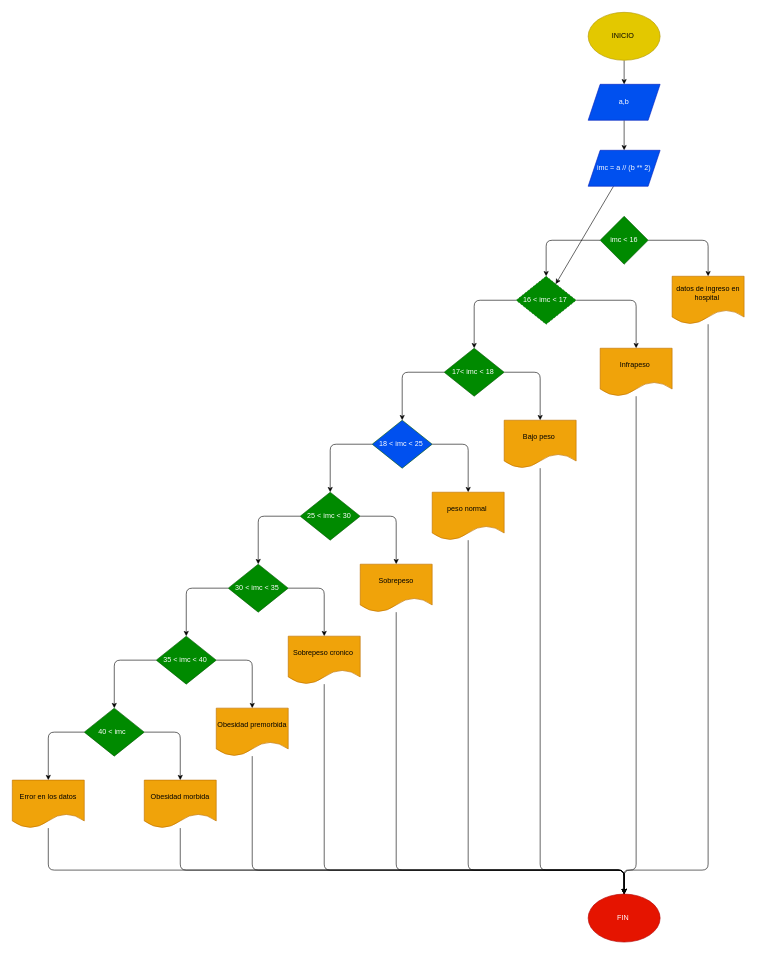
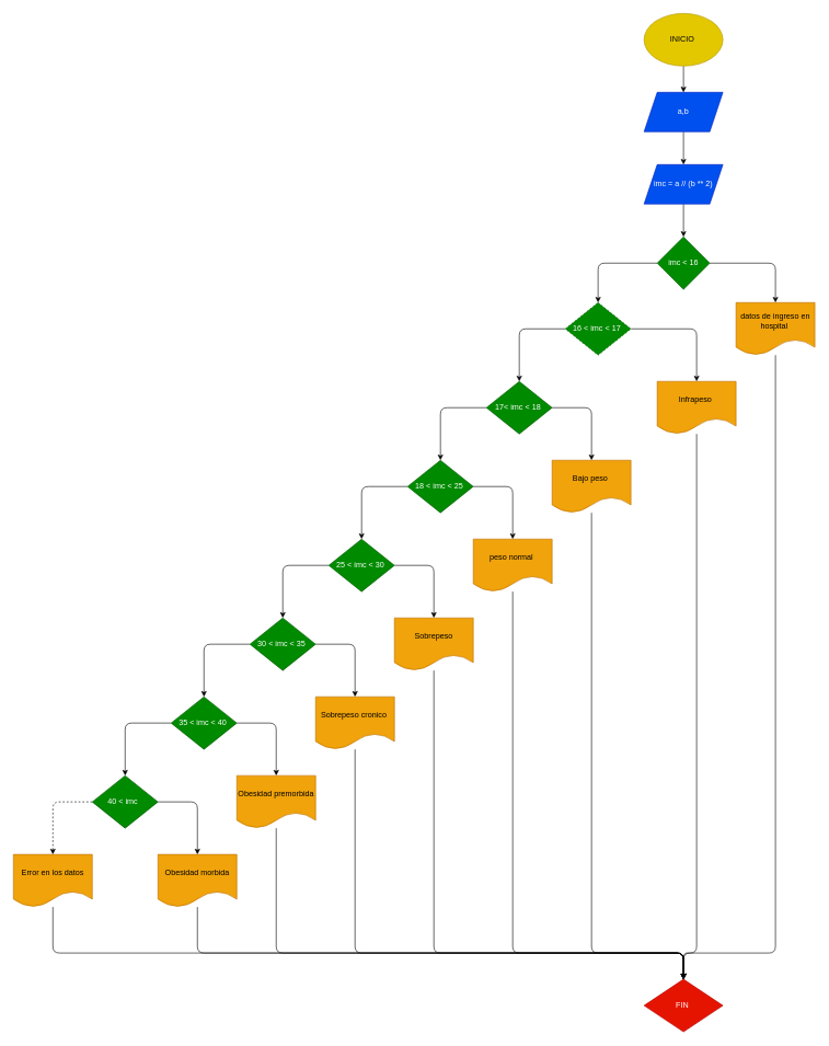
  <mxCell id="0" />
  <mxCell id="1" parent="0" />
  <mxCell id="2" value="" style="edgeStyle=none;html=1;" edge="1" parent="1" source="3" target="5"><mxGeometry relative="1" as="geometry" /></mxCell>
  <mxCell id="3" value="INICIO&amp;nbsp;" style="ellipse;whiteSpace=wrap;html=1;fillColor=#e3c800;fontColor=#000000;strokeColor=#B09500;" vertex="1" parent="1"><mxGeometry x="980" width="120" height="80" as="geometry" y="20" /></mxCell>
  <mxCell id="4" value="" style="edgeStyle=none;html=1;" edge="1" parent="1" source="5" target="7"><mxGeometry relative="1" as="geometry" /></mxCell>
  <mxCell id="5" value="a,b" style="shape=parallelogram;perimeter=parallelogramPerimeter;whiteSpace=wrap;html=1;fixedSize=1;fillColor=#0050ef;fontColor=#ffffff;strokeColor=#001DBC;" vertex="1" parent="1"><mxGeometry x="980" y="140" width="120" height="60" as="geometry" /></mxCell>
- <mxCell id="6" style="edgeStyle=none;html=1;" edge="1" parent="1" source="7" target="15"><mxGeometry relative="1" as="geometry" /></mxCell>
+ <mxCell id="6" style="edgeStyle=none;html=1;entryX=0.5;entryY=0;entryDx=0;entryDy=0;" edge="1" parent="1" source="7" target="10"><mxGeometry relative="1" as="geometry" /></mxCell>
  <mxCell id="7" value="imc = a // (b ** 2)" style="shape=parallelogram;perimeter=parallelogramPerimeter;whiteSpace=wrap;html=1;fixedSize=1;fillColor=#0050ef;fontColor=#ffffff;strokeColor=#001DBC;" vertex="1" parent="1"><mxGeometry x="980" y="250" width="120" height="60" as="geometry" /></mxCell>
  <mxCell id="8" value="" style="edgeStyle=none;html=1;" edge="1" parent="1" source="10" target="12"><mxGeometry relative="1" as="geometry"><Array as="points"><mxPoint x="1180" y="400" /></Array></mxGeometry></mxCell>
  <mxCell id="9" value="" style="edgeStyle=none;html=1;" edge="1" parent="1" source="10" target="15"><mxGeometry relative="1" as="geometry"><Array as="points"><mxPoint x="910" y="400" /></Array></mxGeometry></mxCell>
  <mxCell id="10" value="imc &amp;lt; 16" style="rhombus;whiteSpace=wrap;html=1;fillColor=#008a00;fontColor=#ffffff;strokeColor=#005700;" vertex="1" parent="1"><mxGeometry x="1000" y="360" width="80" height="80" as="geometry" /></mxCell>
  <mxCell id="11" style="edgeStyle=none;html=1;entryX=0.5;entryY=0;entryDx=0;entryDy=0;" edge="1" parent="1" source="12" target="50"><mxGeometry relative="1" as="geometry"><Array as="points"><mxPoint x="1180" y="1450" /><mxPoint x="1040" y="1450" /></Array></mxGeometry></mxCell>
  <mxCell id="12" value="datos de ingreso en hospital&amp;nbsp;" style="shape=document;whiteSpace=wrap;html=1;boundedLbl=1;fillColor=#f0a30a;fontColor=#000000;strokeColor=#BD7000;" vertex="1" parent="1"><mxGeometry x="1120" y="460" width="120" height="80" as="geometry" /></mxCell>
  <mxCell id="13" value="" style="edgeStyle=none;html=1;" edge="1" parent="1" source="15" target="17"><mxGeometry relative="1" as="geometry"><Array as="points"><mxPoint x="1060" y="500" /></Array></mxGeometry></mxCell>
  <mxCell id="14" value="" style="edgeStyle=none;html=1;" edge="1" parent="1" source="15" target="20"><mxGeometry relative="1" as="geometry"><Array as="points"><mxPoint x="790" y="500" /></Array></mxGeometry></mxCell>
  <mxCell id="15" value="16 &amp;lt; imc &amp;lt; 17&amp;nbsp;" style="rhombus;whiteSpace=wrap;html=1;fillColor=#008a00;fontColor=#ffffff;strokeColor=#005700;dashed=1;" vertex="1" parent="1"><mxGeometry x="860" y="460" width="100" height="80" as="geometry" /></mxCell>
  <mxCell id="16" style="edgeStyle=none;html=1;entryX=0.5;entryY=0;entryDx=0;entryDy=0;" edge="1" parent="1" source="17" target="50"><mxGeometry relative="1" as="geometry"><mxPoint x="1060" y="1450" as="targetPoint" /><Array as="points"><mxPoint x="1060" y="1450" /><mxPoint x="1040" y="1450" /></Array></mxGeometry></mxCell>
  <mxCell id="17" value="Infrapeso&amp;nbsp;" style="shape=document;whiteSpace=wrap;html=1;boundedLbl=1;fillColor=#f0a30a;fontColor=#000000;strokeColor=#BD7000;" vertex="1" parent="1"><mxGeometry x="1000" y="580" width="120" height="80" as="geometry" /></mxCell>
  <mxCell id="18" value="" style="edgeStyle=none;html=1;" edge="1" parent="1" source="20" target="22"><mxGeometry relative="1" as="geometry"><Array as="points"><mxPoint x="900" y="620" /></Array></mxGeometry></mxCell>
  <mxCell id="19" value="" style="edgeStyle=none;html=1;" edge="1" parent="1" source="20" target="25"><mxGeometry relative="1" as="geometry"><Array as="points"><mxPoint x="670" y="620" /></Array></mxGeometry></mxCell>
  <mxCell id="20" value="17&amp;lt; imc &amp;lt; 18&amp;nbsp;" style="rhombus;whiteSpace=wrap;html=1;fillColor=#008a00;fontColor=#ffffff;strokeColor=#005700;" vertex="1" parent="1"><mxGeometry x="740" y="580" width="100" height="80" as="geometry" /></mxCell>
  <mxCell id="21" style="edgeStyle=none;html=1;entryX=0.5;entryY=0;entryDx=0;entryDy=0;" edge="1" parent="1" source="22" target="50"><mxGeometry relative="1" as="geometry"><mxPoint x="950" y="990" as="targetPoint" /><Array as="points"><mxPoint x="900" y="1450" /><mxPoint x="1040" y="1450" /></Array></mxGeometry></mxCell>
  <mxCell id="22" value="Bajo peso&amp;nbsp;" style="shape=document;whiteSpace=wrap;html=1;boundedLbl=1;fillColor=#f0a30a;fontColor=#000000;strokeColor=#BD7000;" vertex="1" parent="1"><mxGeometry x="840" y="700" width="120" height="80" as="geometry" /></mxCell>
  <mxCell id="23" value="" style="edgeStyle=none;html=1;" edge="1" parent="1" source="25" target="27"><mxGeometry relative="1" as="geometry"><Array as="points"><mxPoint x="780" y="740" /></Array></mxGeometry></mxCell>
  <mxCell id="24" value="" style="edgeStyle=none;html=1;" edge="1" parent="1" source="25" target="30"><mxGeometry relative="1" as="geometry"><Array as="points"><mxPoint x="550" y="740" /></Array></mxGeometry></mxCell>
- <mxCell id="25" value="18 &amp;lt; imc &amp;lt; 25&amp;nbsp;" style="rhombus;whiteSpace=wrap;html=1;fillColor=#0050ef;fontColor=#ffffff;strokeColor=#005700;" vertex="1" parent="1"><mxGeometry x="620" y="700" width="100" height="80" as="geometry" /></mxCell>
+ <mxCell id="25" value="18 &amp;lt; imc &amp;lt; 25&amp;nbsp;" style="rhombus;whiteSpace=wrap;html=1;fillColor=#008a00;fontColor=#ffffff;strokeColor=#005700;" vertex="1" parent="1"><mxGeometry x="620" y="700" width="100" height="80" as="geometry" /></mxCell>
  <mxCell id="26" style="edgeStyle=none;html=1;entryX=0.5;entryY=0;entryDx=0;entryDy=0;" edge="1" parent="1" source="27" target="50"><mxGeometry relative="1" as="geometry"><Array as="points"><mxPoint x="780" y="1450" /><mxPoint x="1040" y="1450" /></Array></mxGeometry></mxCell>
  <mxCell id="27" value="peso normal&amp;nbsp;" style="shape=document;whiteSpace=wrap;html=1;boundedLbl=1;fillColor=#f0a30a;fontColor=#000000;strokeColor=#BD7000;" vertex="1" parent="1"><mxGeometry x="720" y="820" width="120" height="80" as="geometry" /></mxCell>
  <mxCell id="28" value="" style="edgeStyle=none;html=1;" edge="1" parent="1" source="30" target="32"><mxGeometry relative="1" as="geometry"><Array as="points"><mxPoint x="660" y="860" /></Array></mxGeometry></mxCell>
  <mxCell id="29" value="" style="edgeStyle=none;html=1;" edge="1" parent="1" source="30" target="35"><mxGeometry relative="1" as="geometry"><Array as="points"><mxPoint x="430" y="860" /></Array></mxGeometry></mxCell>
  <mxCell id="30" value="25 &amp;lt; imc &amp;lt; 30&amp;nbsp;" style="rhombus;whiteSpace=wrap;html=1;fillColor=#008a00;fontColor=#ffffff;strokeColor=#005700;" vertex="1" parent="1"><mxGeometry x="500" y="820" width="100" height="80" as="geometry" /></mxCell>
  <mxCell id="31" style="edgeStyle=none;html=1;entryX=0.5;entryY=0;entryDx=0;entryDy=0;" edge="1" parent="1" source="32" target="50"><mxGeometry relative="1" as="geometry"><Array as="points"><mxPoint x="660" y="1450" /><mxPoint x="1040" y="1450" /></Array></mxGeometry></mxCell>
  <mxCell id="32" value="Sobrepeso" style="shape=document;whiteSpace=wrap;html=1;boundedLbl=1;fillColor=#f0a30a;fontColor=#000000;strokeColor=#BD7000;" vertex="1" parent="1"><mxGeometry x="600" y="940" width="120" height="80" as="geometry" /></mxCell>
  <mxCell id="33" value="" style="edgeStyle=none;html=1;" edge="1" parent="1" source="35" target="37"><mxGeometry relative="1" as="geometry"><Array as="points"><mxPoint x="540" y="980" /></Array></mxGeometry></mxCell>
  <mxCell id="34" value="" style="edgeStyle=none;html=1;" edge="1" parent="1" source="35" target="40"><mxGeometry relative="1" as="geometry"><Array as="points"><mxPoint x="310" y="980" /></Array></mxGeometry></mxCell>
  <mxCell id="35" value="30 &amp;lt; imc &amp;lt; 35&amp;nbsp;" style="rhombus;whiteSpace=wrap;html=1;fillColor=#008a00;fontColor=#ffffff;strokeColor=#005700;" vertex="1" parent="1"><mxGeometry x="380" y="940" width="100" height="80" as="geometry" /></mxCell>
  <mxCell id="36" style="edgeStyle=none;html=1;entryX=0.5;entryY=0;entryDx=0;entryDy=0;" edge="1" parent="1" source="37" target="50"><mxGeometry relative="1" as="geometry"><Array as="points"><mxPoint x="540" y="1450" /><mxPoint x="1040" y="1450" /></Array></mxGeometry></mxCell>
  <mxCell id="37" value="Sobrepeso cronico&amp;nbsp;" style="shape=document;whiteSpace=wrap;html=1;boundedLbl=1;fillColor=#f0a30a;fontColor=#000000;strokeColor=#BD7000;" vertex="1" parent="1"><mxGeometry x="480" y="1060" width="120" height="80" as="geometry" /></mxCell>
  <mxCell id="38" value="" style="edgeStyle=none;html=1;" edge="1" parent="1" source="40" target="42"><mxGeometry relative="1" as="geometry"><Array as="points"><mxPoint x="420" y="1100" /></Array></mxGeometry></mxCell>
  <mxCell id="39" value="" style="edgeStyle=none;html=1;" edge="1" parent="1" source="40" target="45"><mxGeometry relative="1" as="geometry"><Array as="points"><mxPoint x="190" y="1100" /></Array></mxGeometry></mxCell>
  <mxCell id="40" value="35 &amp;lt; imc &amp;lt; 40&amp;nbsp;" style="rhombus;whiteSpace=wrap;html=1;fillColor=#008a00;fontColor=#ffffff;strokeColor=#005700;" vertex="1" parent="1"><mxGeometry x="260" y="1060" width="100" height="80" as="geometry" /></mxCell>
  <mxCell id="41" style="edgeStyle=none;html=1;entryX=0.5;entryY=0;entryDx=0;entryDy=0;" edge="1" parent="1" source="42" target="50"><mxGeometry relative="1" as="geometry"><mxPoint x="920" y="1480" as="targetPoint" /><Array as="points"><mxPoint x="420" y="1450" /><mxPoint x="880" y="1450" /><mxPoint x="1040" y="1450" /></Array></mxGeometry></mxCell>
  <mxCell id="42" value="Obesidad premorbida" style="shape=document;whiteSpace=wrap;html=1;boundedLbl=1;fillColor=#f0a30a;fontColor=#000000;strokeColor=#BD7000;" vertex="1" parent="1"><mxGeometry x="360" y="1180" width="120" height="80" as="geometry" /></mxCell>
  <mxCell id="43" value="" style="edgeStyle=none;html=1;" edge="1" parent="1" source="45" target="47"><mxGeometry relative="1" as="geometry"><Array as="points"><mxPoint x="300" y="1220" /></Array></mxGeometry></mxCell>
- <mxCell id="44" value="" style="edgeStyle=none;html=1;" edge="1" parent="1" source="45" target="49"><mxGeometry relative="1" as="geometry"><Array as="points"><mxPoint x="80" y="1220" /></Array></mxGeometry></mxCell>
+ <mxCell id="44" value="" style="edgeStyle=none;html=1;dashed=1;" edge="1" parent="1" source="45" target="49"><mxGeometry relative="1" as="geometry"><Array as="points"><mxPoint x="80" y="1220" /></Array></mxGeometry></mxCell>
  <mxCell id="45" value="40 &amp;lt; imc&amp;nbsp;&amp;nbsp;" style="rhombus;whiteSpace=wrap;html=1;fillColor=#008a00;fontColor=#ffffff;strokeColor=#005700;" vertex="1" parent="1"><mxGeometry x="140" y="1180" width="100" height="80" as="geometry" /></mxCell>
  <mxCell id="46" style="edgeStyle=none;html=1;entryX=0.5;entryY=0;entryDx=0;entryDy=0;" edge="1" parent="1" source="47" target="50"><mxGeometry relative="1" as="geometry"><mxPoint x="730" y="1450" as="targetPoint" /><Array as="points"><mxPoint x="300" y="1450" /><mxPoint x="1040" y="1450" /></Array></mxGeometry></mxCell>
  <mxCell id="47" value="Obesidad morbida" style="shape=document;whiteSpace=wrap;html=1;boundedLbl=1;fillColor=#f0a30a;fontColor=#000000;strokeColor=#BD7000;" vertex="1" parent="1"><mxGeometry x="240" y="1300" width="120" height="80" as="geometry" /></mxCell>
  <mxCell id="48" style="edgeStyle=none;html=1;entryX=0.5;entryY=0;entryDx=0;entryDy=0;" edge="1" parent="1" source="49" target="50"><mxGeometry relative="1" as="geometry"><mxPoint x="440" y="1520" as="targetPoint" /><Array as="points"><mxPoint x="80" y="1450" /><mxPoint x="1040" y="1450" /></Array></mxGeometry></mxCell>
  <mxCell id="49" value="Error en los datos" style="shape=document;whiteSpace=wrap;html=1;boundedLbl=1;fillColor=#f0a30a;fontColor=#000000;strokeColor=#BD7000;" vertex="1" parent="1"><mxGeometry x="20" y="1300" width="120" height="80" as="geometry" /></mxCell>
- <mxCell id="50" value="FIN&amp;nbsp;" style="ellipse;whiteSpace=wrap;html=1;fillColor=#e51400;fontColor=#ffffff;strokeColor=#B20000;" vertex="1" parent="1"><mxGeometry x="980" y="1490" width="120" height="80" as="geometry" /></mxCell>
+ <mxCell id="50" value="FIN&amp;nbsp;" style="rhombus;whiteSpace=wrap;html=1;fillColor=#e51400;fontColor=#ffffff;strokeColor=#B20000;" vertex="1" parent="1"><mxGeometry x="980" y="1490" width="120" height="80" as="geometry" /></mxCell>
